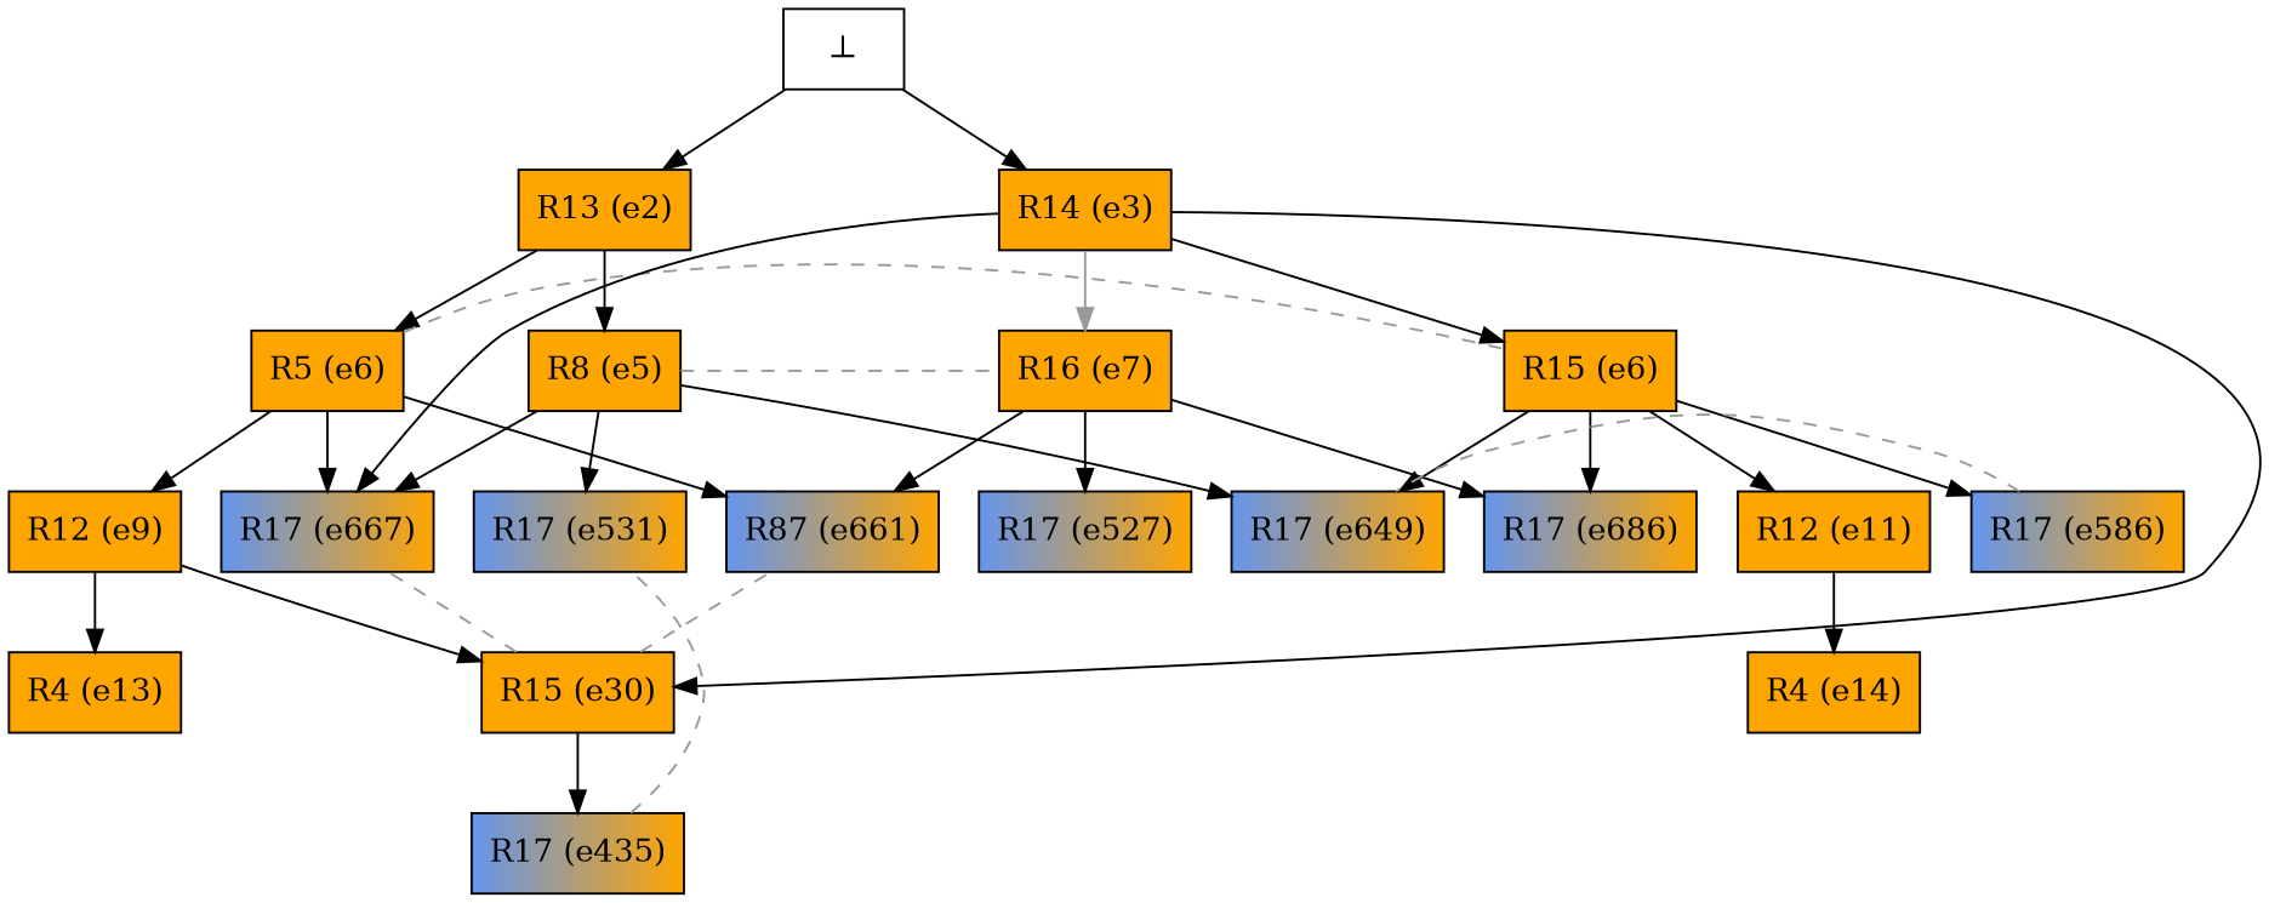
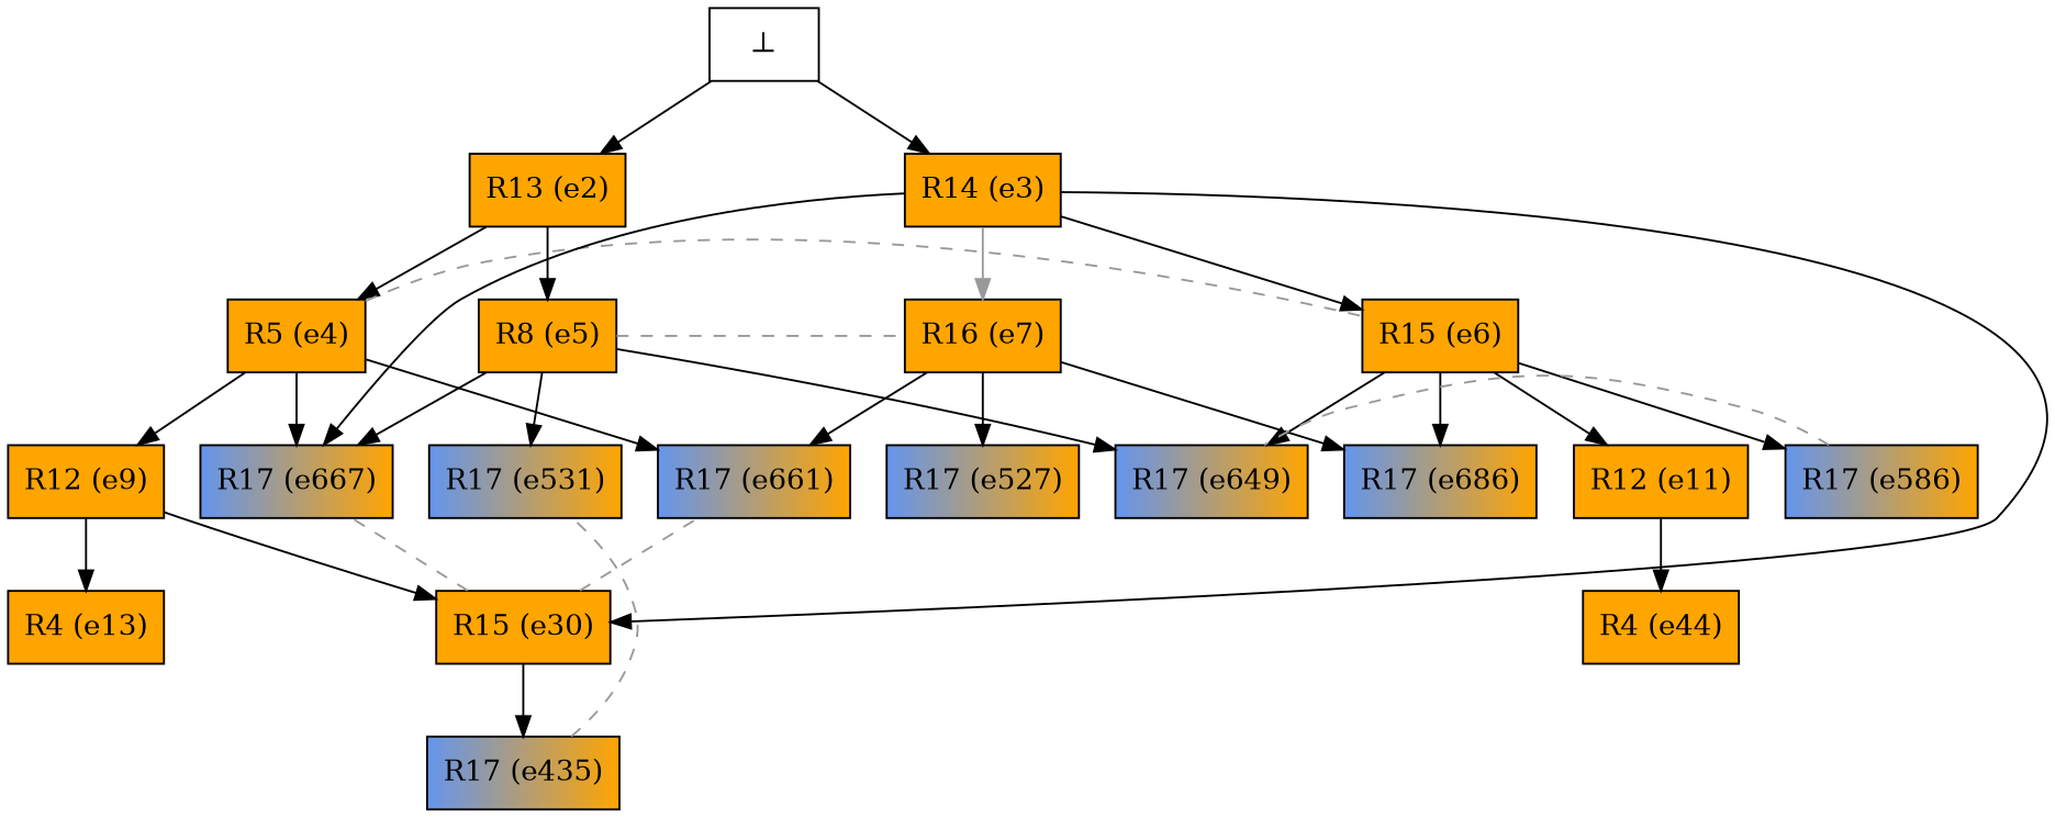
  digraph {
    node [color=black fillcolor="orange:orange" shape=box style=filled]
    n1 [label="R13 (e2)"]
-   n2 [label="R5 (e6)"]
+   n2 [label="R5 (e4)"]
    n3 [label="R8 (e5)"]
    n4 [label="R15 (e6)"]
    n5 [label="R12 (e9)"]
-   n6 [fillcolor="cornflowerblue:orange" label="R87 (e661)"]
+   n6 [fillcolor="cornflowerblue:orange" label="R17 (e661)"]
    n7 [fillcolor="cornflowerblue:orange" label="R17 (e667)"]
    n8 [label="R16 (e7)"]
    n9 [fillcolor="cornflowerblue:orange" label="R17 (e531)"]
    n10 [fillcolor="cornflowerblue:orange" label="R17 (e649)"]
    n11 [label="R12 (e11)"]
    n12 [fillcolor="cornflowerblue:orange" label="R17 (e586)"]
    n13 [fillcolor="cornflowerblue:orange" label="R17 (e686)"]
    n14 [label="R15 (e30)"]
    n15 [label="R4 (e13)"]
    n16 [fillcolor="cornflowerblue:orange" label="R17 (e527)"]
    n17 [label="R14 (e3)"]
    n18 [fillcolor="cornflowerblue:orange" label="R17 (e435)"]
-   n19 [label="R4 (e14)"]
+   n19 [label="R4 (e44)"]
    n20 [fillcolor=white label="⊥" color=""]
    n1 -> n2
    n1 -> n3
    n2 -> n4 [arrowhead=none color=gray60 constraint=false style=dashed]
    n2 -> n5
    n2 -> n6
    n2 -> n7
    n3 -> n7
    n3 -> n8 [arrowhead=none color=gray60 constraint=false style=dashed]
    n3 -> n9
    n3 -> n10
    n4 -> n10
    n4 -> n11
    n4 -> n12
    n4 -> n13
    n5 -> n14
    n5 -> n15
    n8 -> n6
    n8 -> n13
    n8 -> n16
    n11 -> n19
    n12 -> n10 [arrowhead=none color=gray60 constraint=false style=dashed]
    n14 -> n6 [arrowhead=none color=gray60 constraint=false style=dashed]
    n14 -> n7 [arrowhead=none color=gray60 constraint=false style=dashed]
    n14 -> n18
    n17 -> n4
    n17 -> n7
    n17 -> n8 [color=gray60]
    n17 -> n14
    n18 -> n9 [arrowhead=none color=gray60 constraint=false style=dashed]
    n20 -> n1
    n20 -> n17
  }
